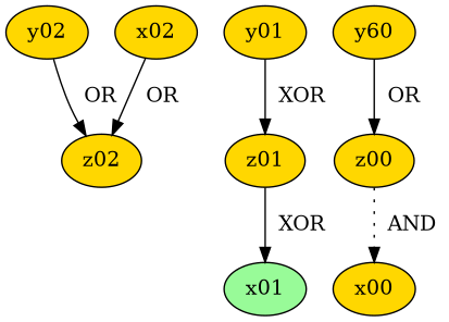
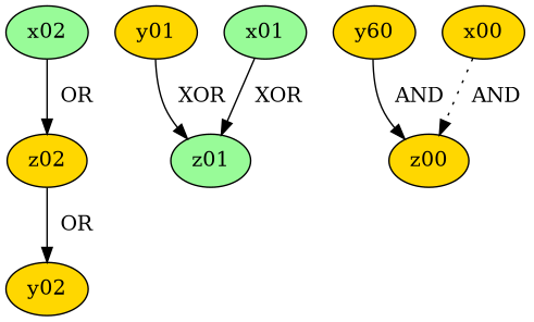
  digraph {
    node [fillcolor=gold style=filled]
    edge [style=solid]
    y02
    z02
-   z01
+   z01 [fillcolor=palegreen]
    y01
    n5 [label=y60]
    z00
-   x02
+   x02 [fillcolor=palegreen]
    x01 [fillcolor=palegreen]
    x00
-   y02 -> z02 [label="  OR "]
+   z02 -> y02 [label="  OR "]
    y01 -> z01 [label="  XOR "]
-   n5 -> z00 [label="  OR "]
+   n5 -> z00 [label="  AND "]
    x02 -> z02 [label="  OR "]
-   z01 -> x01 [label="  XOR "]
-   z00 -> x00 [label="  AND " style=dotted]
+   x01 -> z01 [label="  XOR "]
+   x00 -> z00 [label="  AND " style=dotted]
  }
